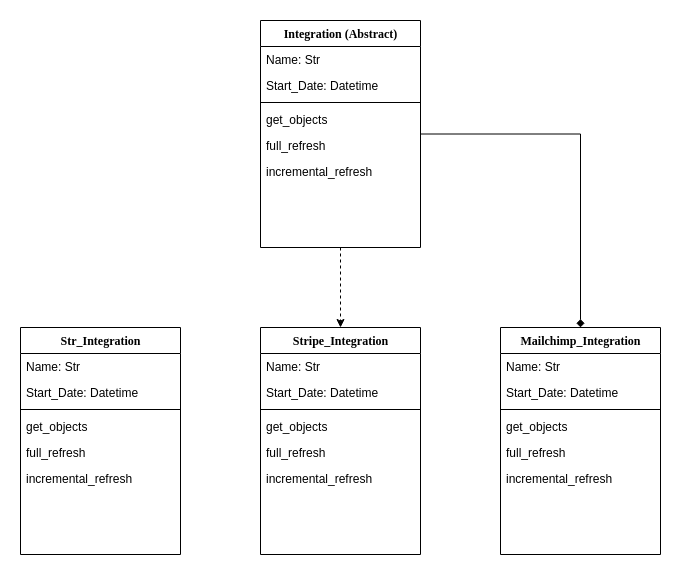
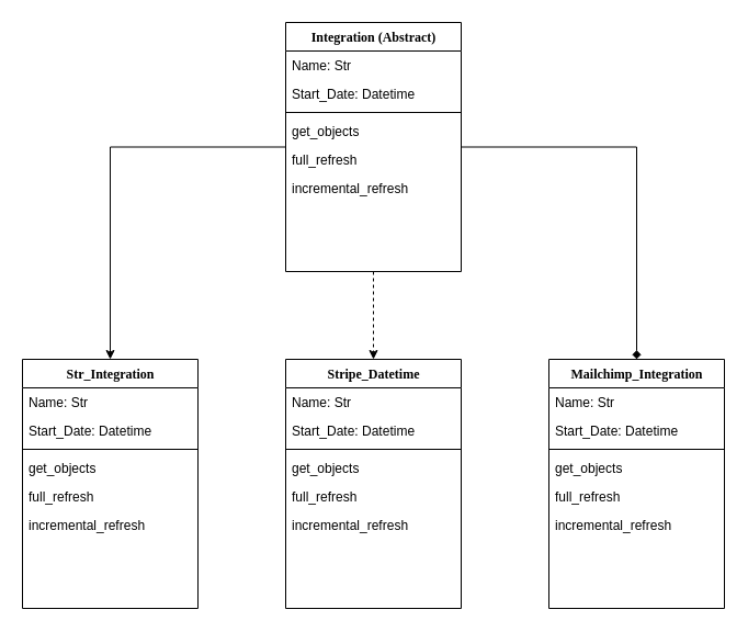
  <mxCell id="0" />
  <mxCell id="1" parent="0" />
  <mxCell id="2" value="" style="edgeStyle=orthogonalEdgeStyle;rounded=0;orthogonalLoop=1;jettySize=auto;html=1;dashed=1;" edge="1" parent="1" source="5" target="12"><mxGeometry relative="1" as="geometry" /></mxCell>
  <mxCell id="3" style="edgeStyle=orthogonalEdgeStyle;rounded=0;orthogonalLoop=1;jettySize=auto;html=1;entryX=0.5;entryY=0;entryDx=0;entryDy=0;endArrow=diamond;" edge="1" parent="1" source="5" target="19"><mxGeometry relative="1" as="geometry" /></mxCell>
+ <mxCell id="4" style="edgeStyle=orthogonalEdgeStyle;rounded=0;orthogonalLoop=1;jettySize=auto;html=1;" edge="1" parent="1" source="5" target="26"><mxGeometry relative="1" as="geometry" /></mxCell>
  <mxCell id="5" value="Integration (Abstract)" style="swimlane;html=1;fontStyle=1;align=center;verticalAlign=top;childLayout=stackLayout;horizontal=1;startSize=26;horizontalStack=0;resizeParent=1;resizeLast=0;collapsible=1;marginBottom=0;swimlaneFillColor=#ffffff;rounded=0;shadow=0;comic=0;labelBackgroundColor=none;strokeWidth=1;fillColor=none;fontFamily=Verdana;fontSize=12" parent="1" vertex="1"><mxGeometry x="260" y="20" width="160" height="227" as="geometry" /></mxCell>
  <mxCell id="6" value="Name: Str" style="text;html=1;strokeColor=none;fillColor=none;align=left;verticalAlign=top;spacingLeft=4;spacingRight=4;whiteSpace=wrap;overflow=hidden;rotatable=0;points=[[0,0.5],[1,0.5]];portConstraint=eastwest;" parent="5" vertex="1"><mxGeometry y="26" width="160" height="26" as="geometry" /></mxCell>
  <mxCell id="7" value="Start_Date: Datetime" style="text;html=1;strokeColor=none;fillColor=none;align=left;verticalAlign=top;spacingLeft=4;spacingRight=4;whiteSpace=wrap;overflow=hidden;rotatable=0;points=[[0,0.5],[1,0.5]];portConstraint=eastwest;" parent="5" vertex="1"><mxGeometry y="52" width="160" height="26" as="geometry" /></mxCell>
  <mxCell id="8" value="" style="line;html=1;strokeWidth=1;fillColor=none;align=left;verticalAlign=middle;spacingTop=-1;spacingLeft=3;spacingRight=3;rotatable=0;labelPosition=right;points=[];portConstraint=eastwest;" parent="5" vertex="1"><mxGeometry y="78" width="160" height="8" as="geometry" /></mxCell>
  <mxCell id="9" value="get_objects" style="text;html=1;strokeColor=none;fillColor=none;align=left;verticalAlign=top;spacingLeft=4;spacingRight=4;whiteSpace=wrap;overflow=hidden;rotatable=0;points=[[0,0.5],[1,0.5]];portConstraint=eastwest;" parent="5" vertex="1"><mxGeometry y="86" width="160" height="26" as="geometry" /></mxCell>
  <mxCell id="10" value="full_refresh" style="text;html=1;strokeColor=none;fillColor=none;align=left;verticalAlign=top;spacingLeft=4;spacingRight=4;whiteSpace=wrap;overflow=hidden;rotatable=0;points=[[0,0.5],[1,0.5]];portConstraint=eastwest;" parent="5" vertex="1"><mxGeometry y="112" width="160" height="26" as="geometry" /></mxCell>
  <mxCell id="11" value="incremental_refresh" style="text;html=1;strokeColor=none;fillColor=none;align=left;verticalAlign=top;spacingLeft=4;spacingRight=4;whiteSpace=wrap;overflow=hidden;rotatable=0;points=[[0,0.5],[1,0.5]];portConstraint=eastwest;" vertex="1" parent="5"><mxGeometry y="138" width="160" height="26" as="geometry" /></mxCell>
- <mxCell id="12" value="Stripe_Integration" style="swimlane;html=1;fontStyle=1;align=center;verticalAlign=top;childLayout=stackLayout;horizontal=1;startSize=26;horizontalStack=0;resizeParent=1;resizeLast=0;collapsible=1;marginBottom=0;swimlaneFillColor=#ffffff;rounded=0;shadow=0;comic=0;labelBackgroundColor=none;strokeWidth=1;fillColor=none;fontFamily=Verdana;fontSize=12" vertex="1" parent="1"><mxGeometry x="260" y="327" width="160" height="227" as="geometry" /></mxCell>
+ <mxCell id="12" value="Stripe_Datetime" style="swimlane;html=1;fontStyle=1;align=center;verticalAlign=top;childLayout=stackLayout;horizontal=1;startSize=26;horizontalStack=0;resizeParent=1;resizeLast=0;collapsible=1;marginBottom=0;swimlaneFillColor=#ffffff;rounded=0;shadow=0;comic=0;labelBackgroundColor=none;strokeWidth=1;fillColor=none;fontFamily=Verdana;fontSize=12" vertex="1" parent="1"><mxGeometry x="260" y="327" width="160" height="227" as="geometry" /></mxCell>
  <mxCell id="13" value="Name: Str" style="text;html=1;strokeColor=none;fillColor=none;align=left;verticalAlign=top;spacingLeft=4;spacingRight=4;whiteSpace=wrap;overflow=hidden;rotatable=0;points=[[0,0.5],[1,0.5]];portConstraint=eastwest;" vertex="1" parent="12"><mxGeometry y="26" width="160" height="26" as="geometry" /></mxCell>
  <mxCell id="14" value="Start_Date: Datetime" style="text;html=1;strokeColor=none;fillColor=none;align=left;verticalAlign=top;spacingLeft=4;spacingRight=4;whiteSpace=wrap;overflow=hidden;rotatable=0;points=[[0,0.5],[1,0.5]];portConstraint=eastwest;" vertex="1" parent="12"><mxGeometry y="52" width="160" height="26" as="geometry" /></mxCell>
  <mxCell id="15" value="" style="line;html=1;strokeWidth=1;fillColor=none;align=left;verticalAlign=middle;spacingTop=-1;spacingLeft=3;spacingRight=3;rotatable=0;labelPosition=right;points=[];portConstraint=eastwest;" vertex="1" parent="12"><mxGeometry y="78" width="160" height="8" as="geometry" /></mxCell>
  <mxCell id="16" value="get_objects" style="text;html=1;strokeColor=none;fillColor=none;align=left;verticalAlign=top;spacingLeft=4;spacingRight=4;whiteSpace=wrap;overflow=hidden;rotatable=0;points=[[0,0.5],[1,0.5]];portConstraint=eastwest;" vertex="1" parent="12"><mxGeometry y="86" width="160" height="26" as="geometry" /></mxCell>
  <mxCell id="17" value="full_refresh" style="text;html=1;strokeColor=none;fillColor=none;align=left;verticalAlign=top;spacingLeft=4;spacingRight=4;whiteSpace=wrap;overflow=hidden;rotatable=0;points=[[0,0.5],[1,0.5]];portConstraint=eastwest;" vertex="1" parent="12"><mxGeometry y="112" width="160" height="26" as="geometry" /></mxCell>
  <mxCell id="18" value="incremental_refresh" style="text;html=1;strokeColor=none;fillColor=none;align=left;verticalAlign=top;spacingLeft=4;spacingRight=4;whiteSpace=wrap;overflow=hidden;rotatable=0;points=[[0,0.5],[1,0.5]];portConstraint=eastwest;" vertex="1" parent="12"><mxGeometry y="138" width="160" height="26" as="geometry" /></mxCell>
  <mxCell id="19" value="Mailchimp_Integration" style="swimlane;html=1;fontStyle=1;align=center;verticalAlign=top;childLayout=stackLayout;horizontal=1;startSize=26;horizontalStack=0;resizeParent=1;resizeLast=0;collapsible=1;marginBottom=0;swimlaneFillColor=#ffffff;rounded=0;shadow=0;comic=0;labelBackgroundColor=none;strokeWidth=1;fillColor=none;fontFamily=Verdana;fontSize=12" vertex="1" parent="1"><mxGeometry x="500" y="327" width="160" height="227" as="geometry" /></mxCell>
  <mxCell id="20" value="Name: Str" style="text;html=1;strokeColor=none;fillColor=none;align=left;verticalAlign=top;spacingLeft=4;spacingRight=4;whiteSpace=wrap;overflow=hidden;rotatable=0;points=[[0,0.5],[1,0.5]];portConstraint=eastwest;" vertex="1" parent="19"><mxGeometry y="26" width="160" height="26" as="geometry" /></mxCell>
  <mxCell id="21" value="Start_Date: Datetime" style="text;html=1;strokeColor=none;fillColor=none;align=left;verticalAlign=top;spacingLeft=4;spacingRight=4;whiteSpace=wrap;overflow=hidden;rotatable=0;points=[[0,0.5],[1,0.5]];portConstraint=eastwest;" vertex="1" parent="19"><mxGeometry y="52" width="160" height="26" as="geometry" /></mxCell>
  <mxCell id="22" value="" style="line;html=1;strokeWidth=1;fillColor=none;align=left;verticalAlign=middle;spacingTop=-1;spacingLeft=3;spacingRight=3;rotatable=0;labelPosition=right;points=[];portConstraint=eastwest;" vertex="1" parent="19"><mxGeometry y="78" width="160" height="8" as="geometry" /></mxCell>
  <mxCell id="23" value="get_objects" style="text;html=1;strokeColor=none;fillColor=none;align=left;verticalAlign=top;spacingLeft=4;spacingRight=4;whiteSpace=wrap;overflow=hidden;rotatable=0;points=[[0,0.5],[1,0.5]];portConstraint=eastwest;" vertex="1" parent="19"><mxGeometry y="86" width="160" height="26" as="geometry" /></mxCell>
  <mxCell id="24" value="full_refresh" style="text;html=1;strokeColor=none;fillColor=none;align=left;verticalAlign=top;spacingLeft=4;spacingRight=4;whiteSpace=wrap;overflow=hidden;rotatable=0;points=[[0,0.5],[1,0.5]];portConstraint=eastwest;" vertex="1" parent="19"><mxGeometry y="112" width="160" height="26" as="geometry" /></mxCell>
  <mxCell id="25" value="incremental_refresh" style="text;html=1;strokeColor=none;fillColor=none;align=left;verticalAlign=top;spacingLeft=4;spacingRight=4;whiteSpace=wrap;overflow=hidden;rotatable=0;points=[[0,0.5],[1,0.5]];portConstraint=eastwest;" vertex="1" parent="19"><mxGeometry y="138" width="160" height="26" as="geometry" /></mxCell>
  <mxCell id="26" value="Str_Integration" style="swimlane;html=1;fontStyle=1;align=center;verticalAlign=top;childLayout=stackLayout;horizontal=1;startSize=26;horizontalStack=0;resizeParent=1;resizeLast=0;collapsible=1;marginBottom=0;swimlaneFillColor=#ffffff;rounded=0;shadow=0;comic=0;labelBackgroundColor=none;strokeWidth=1;fillColor=none;fontFamily=Verdana;fontSize=12" vertex="1" parent="1"><mxGeometry x="20" y="327" width="160" height="227" as="geometry" /></mxCell>
  <mxCell id="27" value="Name: Str" style="text;html=1;strokeColor=none;fillColor=none;align=left;verticalAlign=top;spacingLeft=4;spacingRight=4;whiteSpace=wrap;overflow=hidden;rotatable=0;points=[[0,0.5],[1,0.5]];portConstraint=eastwest;" vertex="1" parent="26"><mxGeometry y="26" width="160" height="26" as="geometry" /></mxCell>
  <mxCell id="28" value="Start_Date: Datetime" style="text;html=1;strokeColor=none;fillColor=none;align=left;verticalAlign=top;spacingLeft=4;spacingRight=4;whiteSpace=wrap;overflow=hidden;rotatable=0;points=[[0,0.5],[1,0.5]];portConstraint=eastwest;" vertex="1" parent="26"><mxGeometry y="52" width="160" height="26" as="geometry" /></mxCell>
  <mxCell id="29" value="" style="line;html=1;strokeWidth=1;fillColor=none;align=left;verticalAlign=middle;spacingTop=-1;spacingLeft=3;spacingRight=3;rotatable=0;labelPosition=right;points=[];portConstraint=eastwest;" vertex="1" parent="26"><mxGeometry y="78" width="160" height="8" as="geometry" /></mxCell>
  <mxCell id="30" value="get_objects" style="text;html=1;strokeColor=none;fillColor=none;align=left;verticalAlign=top;spacingLeft=4;spacingRight=4;whiteSpace=wrap;overflow=hidden;rotatable=0;points=[[0,0.5],[1,0.5]];portConstraint=eastwest;" vertex="1" parent="26"><mxGeometry y="86" width="160" height="26" as="geometry" /></mxCell>
  <mxCell id="31" value="full_refresh" style="text;html=1;strokeColor=none;fillColor=none;align=left;verticalAlign=top;spacingLeft=4;spacingRight=4;whiteSpace=wrap;overflow=hidden;rotatable=0;points=[[0,0.5],[1,0.5]];portConstraint=eastwest;" vertex="1" parent="26"><mxGeometry y="112" width="160" height="26" as="geometry" /></mxCell>
  <mxCell id="32" value="incremental_refresh" style="text;html=1;strokeColor=none;fillColor=none;align=left;verticalAlign=top;spacingLeft=4;spacingRight=4;whiteSpace=wrap;overflow=hidden;rotatable=0;points=[[0,0.5],[1,0.5]];portConstraint=eastwest;" vertex="1" parent="26"><mxGeometry y="138" width="160" height="26" as="geometry" /></mxCell>
